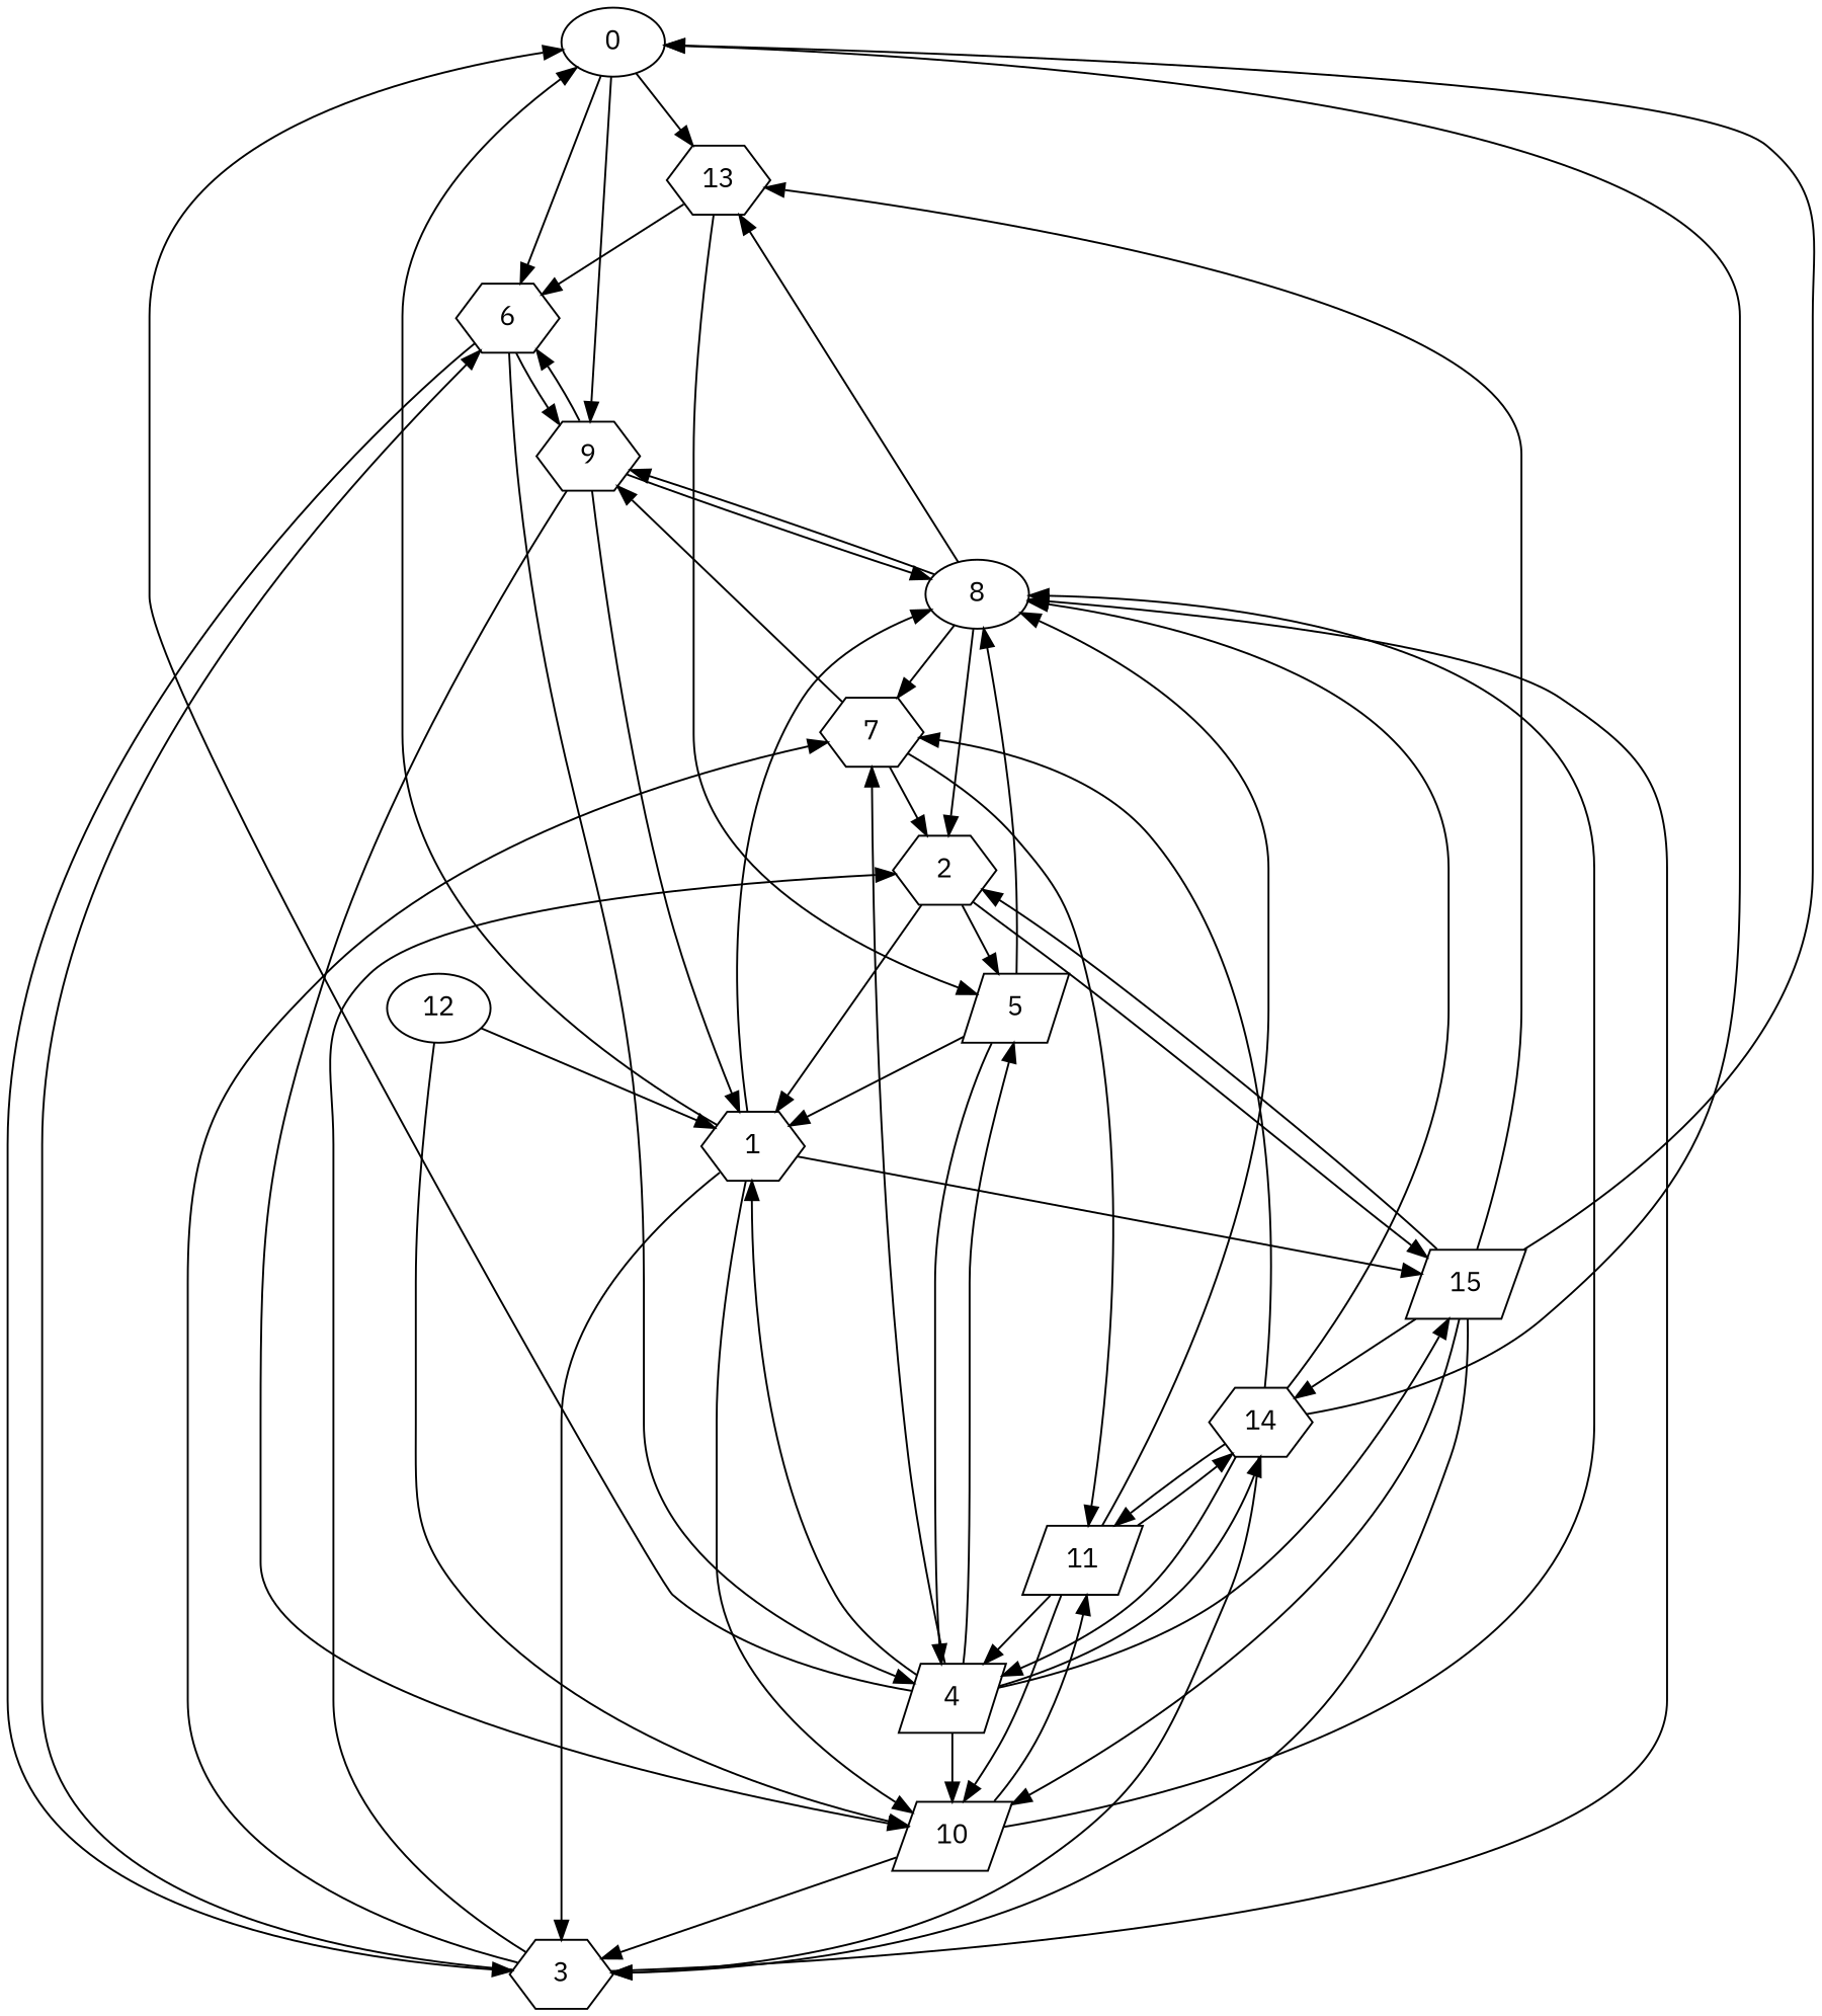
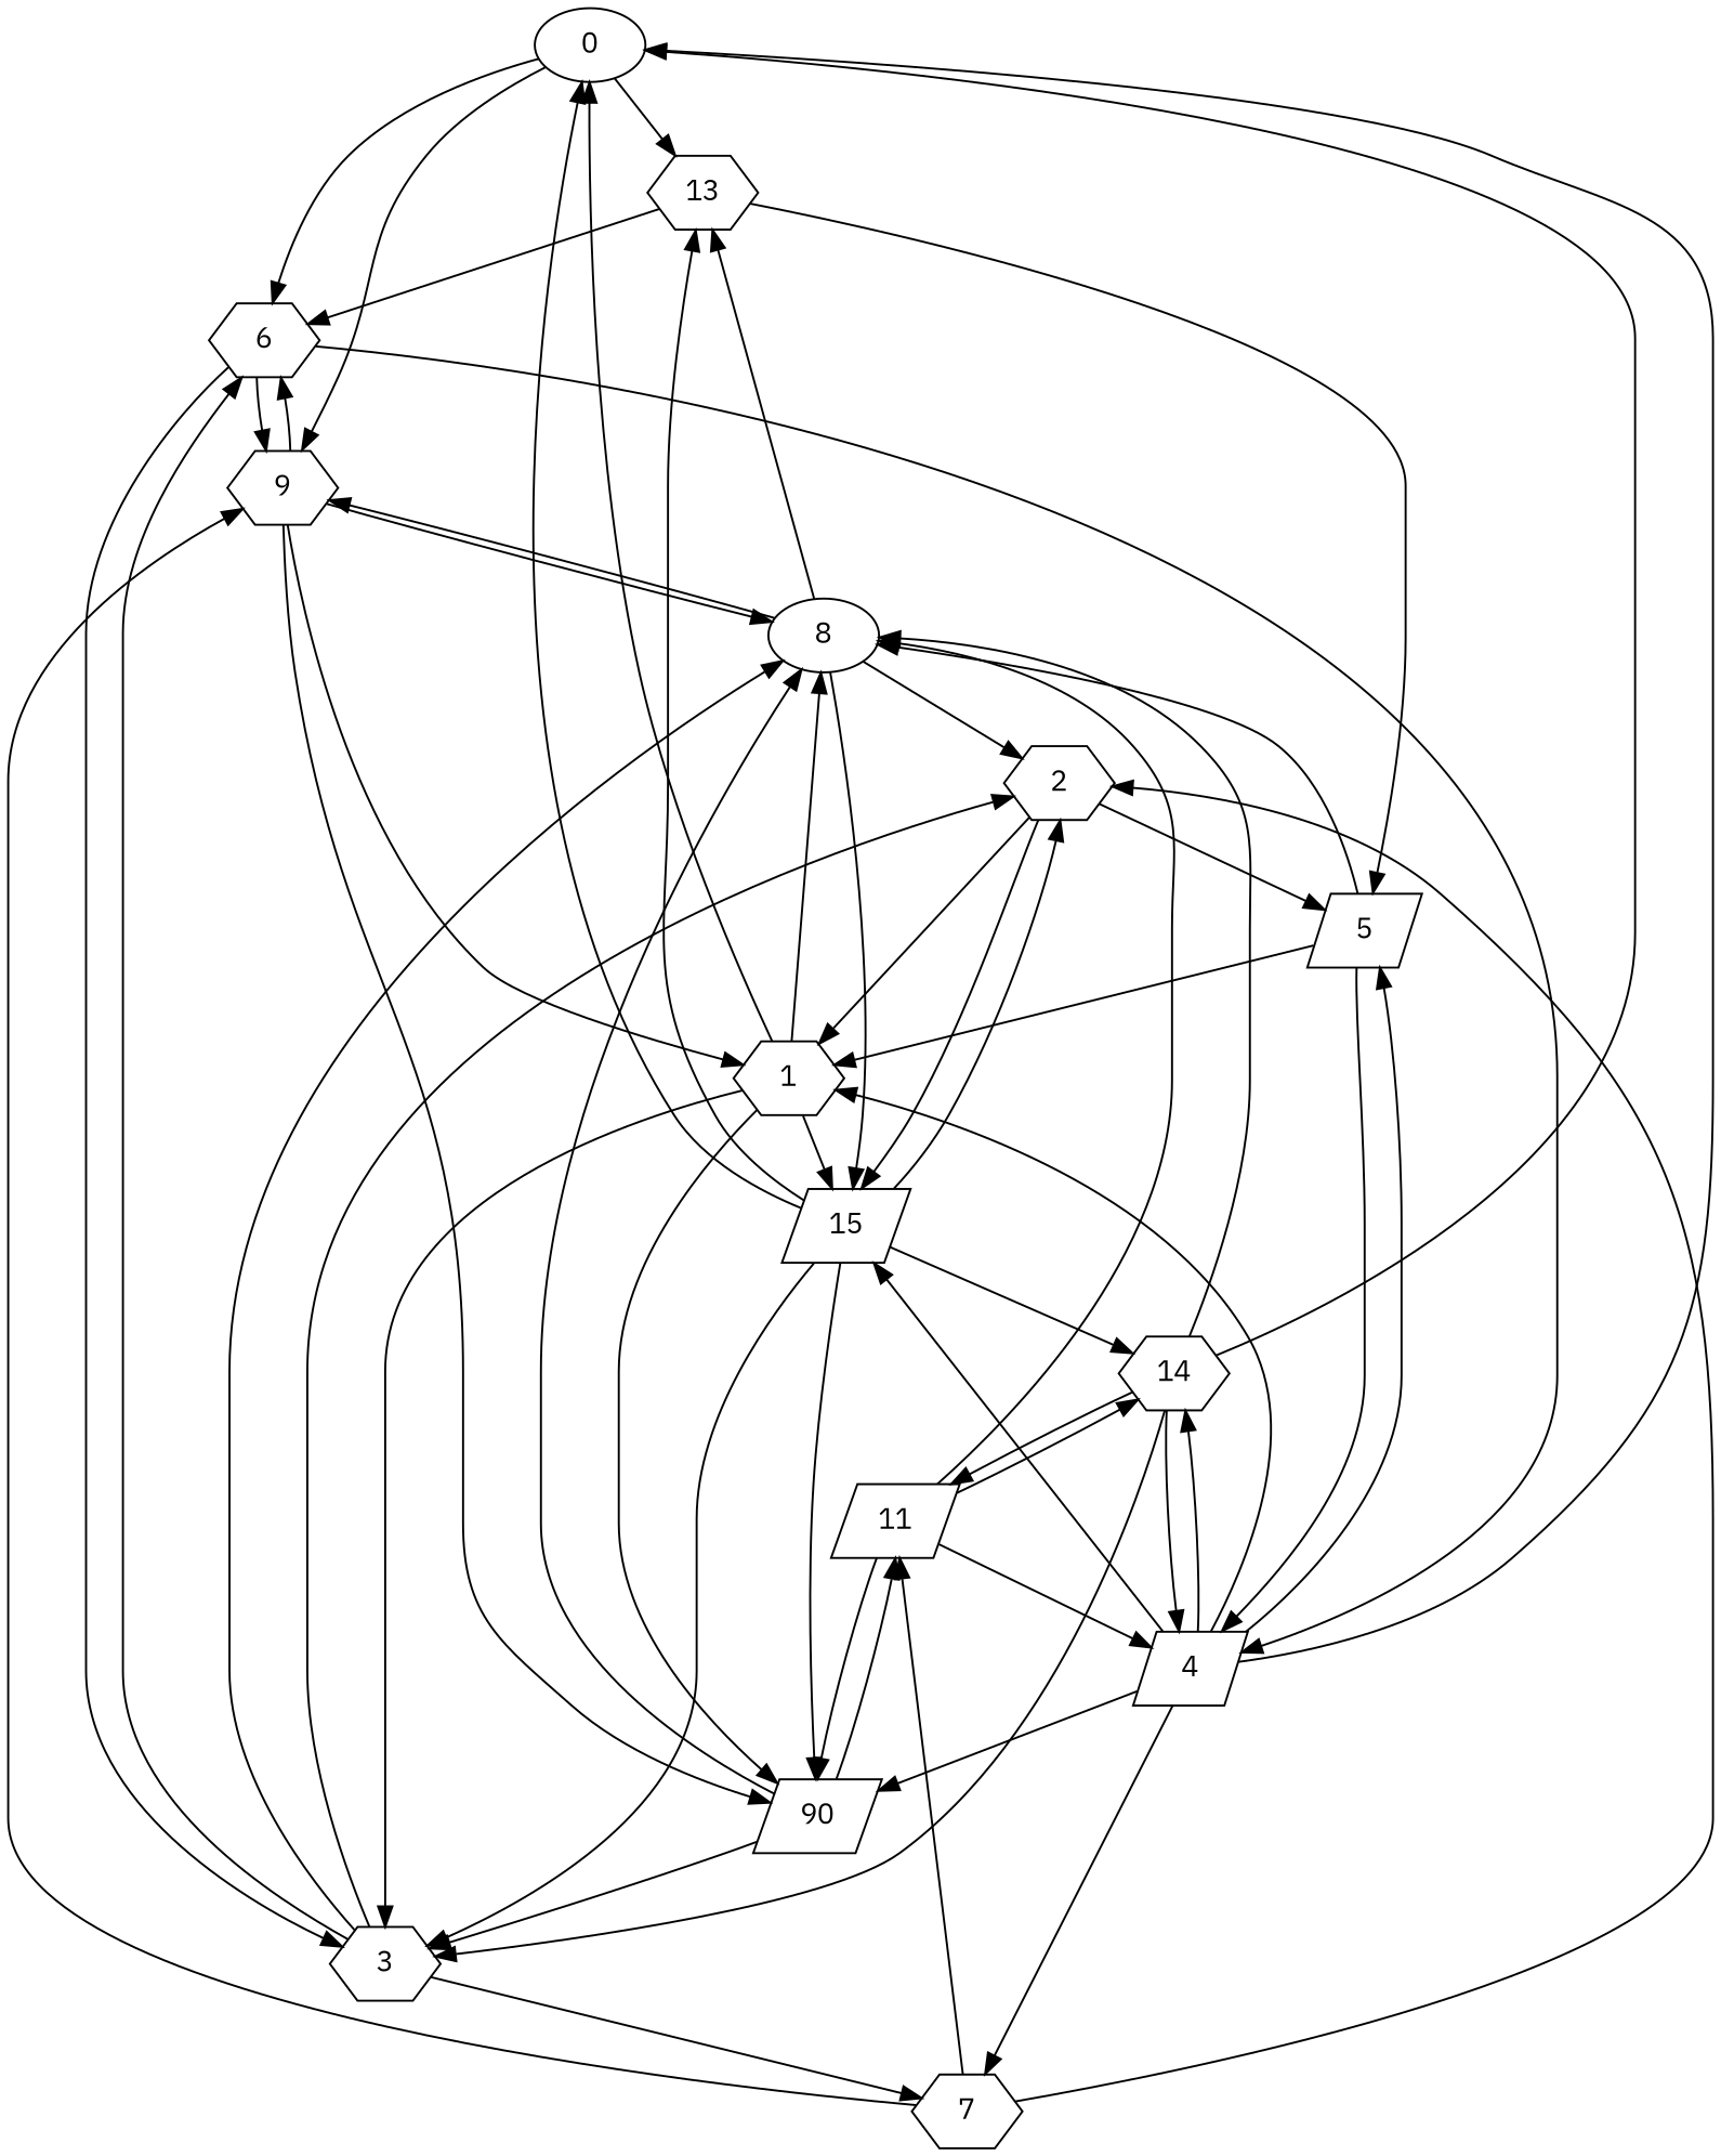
  digraph {
    fontname="IBM Plex Sans"
    node [fontname="IBM Plex Sans" shape=hexagon]
    edge [fontname="IBM Plex Sans"]
    0 [shape=ellipse]
    13
    9
    6
    5 [shape=parallelogram]
    1
-   10 [shape=parallelogram]
+   10 [shape=parallelogram label=90]
    3
    8 [shape=ellipse]
    15 [shape=parallelogram]
    4 [shape=parallelogram]
    11 [shape=parallelogram]
    2
    7
    14
-   12 [shape=ellipse]
    0 -> 13
    0 -> 9
    0 -> 6
    13 -> 6
    13 -> 5
    9 -> 6
    9 -> 1
    9 -> 10
    9 -> 8
    6 -> 9
    6 -> 3
    6 -> 4
    5 -> 1
    5 -> 8
    5 -> 4
    1 -> 0
    1 -> 10
    1 -> 3
    1 -> 8
    1 -> 15
    10 -> 3
    10 -> 8
    10 -> 11
    3 -> 6
    3 -> 8
    3 -> 2
    3 -> 7
    8 -> 13
    8 -> 9
-   8 -> 7
+   8 -> 15
    8 -> 2
    15 -> 0
    15 -> 13
    15 -> 10
    15 -> 3
    15 -> 2
    15 -> 14
    4 -> 0
    4 -> 5
    4 -> 1
    4 -> 10
    4 -> 15
    4 -> 7
    4 -> 14
    11 -> 10
    11 -> 8
    11 -> 4
    11 -> 14
    2 -> 5
    2 -> 1
    2 -> 15
    7 -> 9
    7 -> 11
    7 -> 2
    14 -> 0
    14 -> 3
    14 -> 8
    14 -> 4
    14 -> 11
-   14 -> 7
-   12 -> 1
-   12 -> 10
  }
